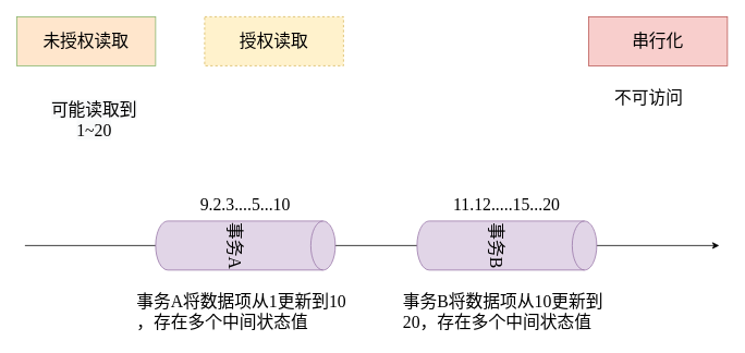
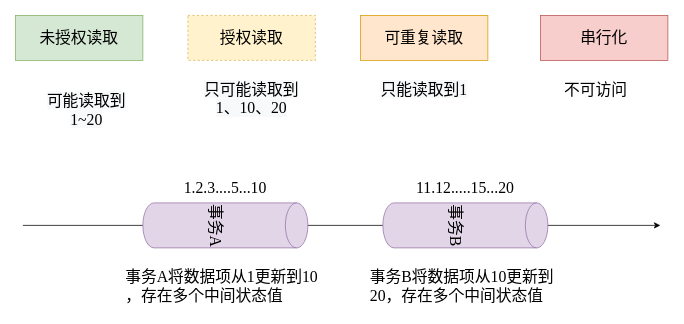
  <mxCell id="0" />
  <mxCell id="1" parent="0" />
- <mxCell id="2" value="未授权读取" style="rounded=0;whiteSpace=wrap;html=1;fontFamily=Microsoft YaHei;fontSize=21;fillColor=#ffe6cc;strokeColor=#82b366;" vertex="1" parent="1"><mxGeometry x="20" y="20" width="170" height="60" as="geometry" /></mxCell>
+ <mxCell id="2" value="未授权读取" style="rounded=0;whiteSpace=wrap;html=1;fontFamily=Microsoft YaHei;fontSize=21;fillColor=#d5e8d4;strokeColor=#82b366;" vertex="1" parent="1"><mxGeometry x="20" y="20" width="170" height="60" as="geometry" /></mxCell>
  <mxCell id="3" value="授权读取" style="rounded=0;whiteSpace=wrap;html=1;fontFamily=Microsoft YaHei;fontSize=21;fillColor=#fff2cc;strokeColor=#d6b656;dashed=1;" vertex="1" parent="1"><mxGeometry x="250" y="20" width="170" height="60" as="geometry" /></mxCell>
+ <mxCell id="4" value="可重复读取" style="rounded=0;whiteSpace=wrap;html=1;fontFamily=Microsoft YaHei;fontSize=21;fillColor=#ffe6cc;strokeColor=#d79b00;" vertex="1" parent="1"><mxGeometry x="480" y="20" width="170" height="60" as="geometry" /></mxCell>
  <mxCell id="5" value="串行化" style="rounded=0;whiteSpace=wrap;html=1;fontFamily=Microsoft YaHei;fontSize=21;fillColor=#f8cecc;strokeColor=#b85450;" vertex="1" parent="1"><mxGeometry x="720" y="20" width="170" height="60" as="geometry" /></mxCell>
  <mxCell id="6" value="不可访问" style="text;whiteSpace=wrap;html=1;fontSize=21;fontFamily=Microsoft YaHei;" vertex="1" parent="1"><mxGeometry x="750" y="100" width="90" height="40" as="geometry" /></mxCell>
  <mxCell id="7" value="&lt;span style=&quot;color: rgb(0 , 0 , 0) ; font-family: &amp;#34;microsoft yahei&amp;#34; ; font-size: 21px ; font-style: normal ; font-weight: 400 ; letter-spacing: normal ; text-indent: 0px ; text-transform: none ; word-spacing: 0px ; background-color: rgb(248 , 249 , 250) ; display: inline ; float: none&quot;&gt;可能读取到&lt;br&gt;1~20&lt;br&gt;&lt;/span&gt;" style="text;whiteSpace=wrap;html=1;fontSize=21;fontFamily=Microsoft YaHei;align=center;" vertex="1" parent="1"><mxGeometry x="30" y="115" width="170" height="80" as="geometry" /></mxCell>
+ <mxCell id="8" value="&lt;span style=&quot;color: rgb(0, 0, 0); font-family: &amp;quot;microsoft yahei&amp;quot;; font-size: 21px; font-style: normal; font-weight: 400; letter-spacing: normal; text-indent: 0px; text-transform: none; word-spacing: 0px; background-color: rgb(248, 249, 250); display: inline; float: none;&quot;&gt;只可能读取到&lt;br&gt;1、10、20&lt;/span&gt;" style="text;whiteSpace=wrap;html=1;fontSize=21;fontFamily=Microsoft YaHei;align=center;" vertex="1" parent="1"><mxGeometry x="250" y="100" width="170" height="80" as="geometry" /></mxCell>
+ <mxCell id="9" value="&lt;span style=&quot;color: rgb(0, 0, 0); font-family: &amp;quot;microsoft yahei&amp;quot;; font-size: 21px; font-style: normal; font-weight: 400; letter-spacing: normal; text-indent: 0px; text-transform: none; word-spacing: 0px; background-color: rgb(248, 249, 250); display: inline; float: none;&quot;&gt;只能读取到1&lt;/span&gt;" style="text;whiteSpace=wrap;html=1;fontSize=21;fontFamily=Microsoft YaHei;align=center;" vertex="1" parent="1"><mxGeometry x="480" y="100" width="170" height="40" as="geometry" /></mxCell>
  <mxCell id="10" value="" style="endArrow=classic;html=1;fontFamily=Microsoft YaHei;fontSize=21;" edge="1" parent="1"><mxGeometry width="50" height="50" relative="1" as="geometry"><mxPoint x="30" y="300" as="sourcePoint" /><mxPoint x="880" y="300" as="targetPoint" /></mxGeometry></mxCell>
  <mxCell id="11" value="事务A" style="shape=cylinder3;whiteSpace=wrap;html=1;boundedLbl=1;backgroundOutline=1;size=15;fontFamily=Microsoft YaHei;fontSize=21;align=center;rotation=90;fillColor=#e1d5e7;strokeColor=#9673a6;" vertex="1" parent="1"><mxGeometry x="270" y="190" width="60" height="220" as="geometry" /></mxCell>
  <mxCell id="12" value="事务B" style="shape=cylinder3;whiteSpace=wrap;html=1;boundedLbl=1;backgroundOutline=1;size=15;fontFamily=Microsoft YaHei;fontSize=21;align=center;rotation=90;fillColor=#e1d5e7;strokeColor=#9673a6;" vertex="1" parent="1"><mxGeometry x="590" y="190" width="60" height="220" as="geometry" /></mxCell>
- <mxCell id="13" value="9.2.3....5...10" style="text;html=1;strokeColor=none;fillColor=none;align=center;verticalAlign=middle;whiteSpace=wrap;rounded=0;fontFamily=Microsoft YaHei;fontSize=21;" vertex="1" parent="1"><mxGeometry x="235" y="240" width="130" height="20" as="geometry" /></mxCell>
+ <mxCell id="13" value="1.2.3....5...10" style="text;html=1;strokeColor=none;fillColor=none;align=center;verticalAlign=middle;whiteSpace=wrap;rounded=0;fontFamily=Microsoft YaHei;fontSize=21;" vertex="1" parent="1"><mxGeometry x="235" y="240" width="130" height="20" as="geometry" /></mxCell>
  <mxCell id="14" value="11.12.....15...20" style="text;html=1;strokeColor=none;fillColor=none;align=center;verticalAlign=middle;whiteSpace=wrap;rounded=0;fontFamily=Microsoft YaHei;fontSize=21;" vertex="1" parent="1"><mxGeometry x="555" y="240" width="130" height="20" as="geometry" /></mxCell>
  <mxCell id="15" value="事务A将数据项从1更新到10&lt;br&gt;，存在多个中间状态值" style="text;whiteSpace=wrap;html=1;fontSize=21;fontFamily=Microsoft YaHei;" vertex="1" parent="1"><mxGeometry x="164.5" y="350" width="271" height="60" as="geometry" /></mxCell>
  <mxCell id="16" value="事务B将数据项从10更新到20，存在多个中间状态值" style="text;whiteSpace=wrap;html=1;fontSize=21;fontFamily=Microsoft YaHei;" vertex="1" parent="1"><mxGeometry x="491.25" y="350" width="257.5" height="60" as="geometry" /></mxCell>
